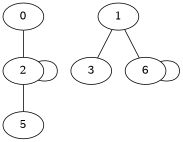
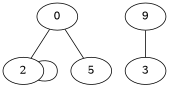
  graph {
    node [fillcolor=white]
    0
    2
    5
-   1
+   1 [label=9]
    3
-   6
    0 -- 2
-   2 -- 5
+   0 -- 5
    2 -- 2
    1 -- 3
-   1 -- 6
-   6 -- 6
  }
